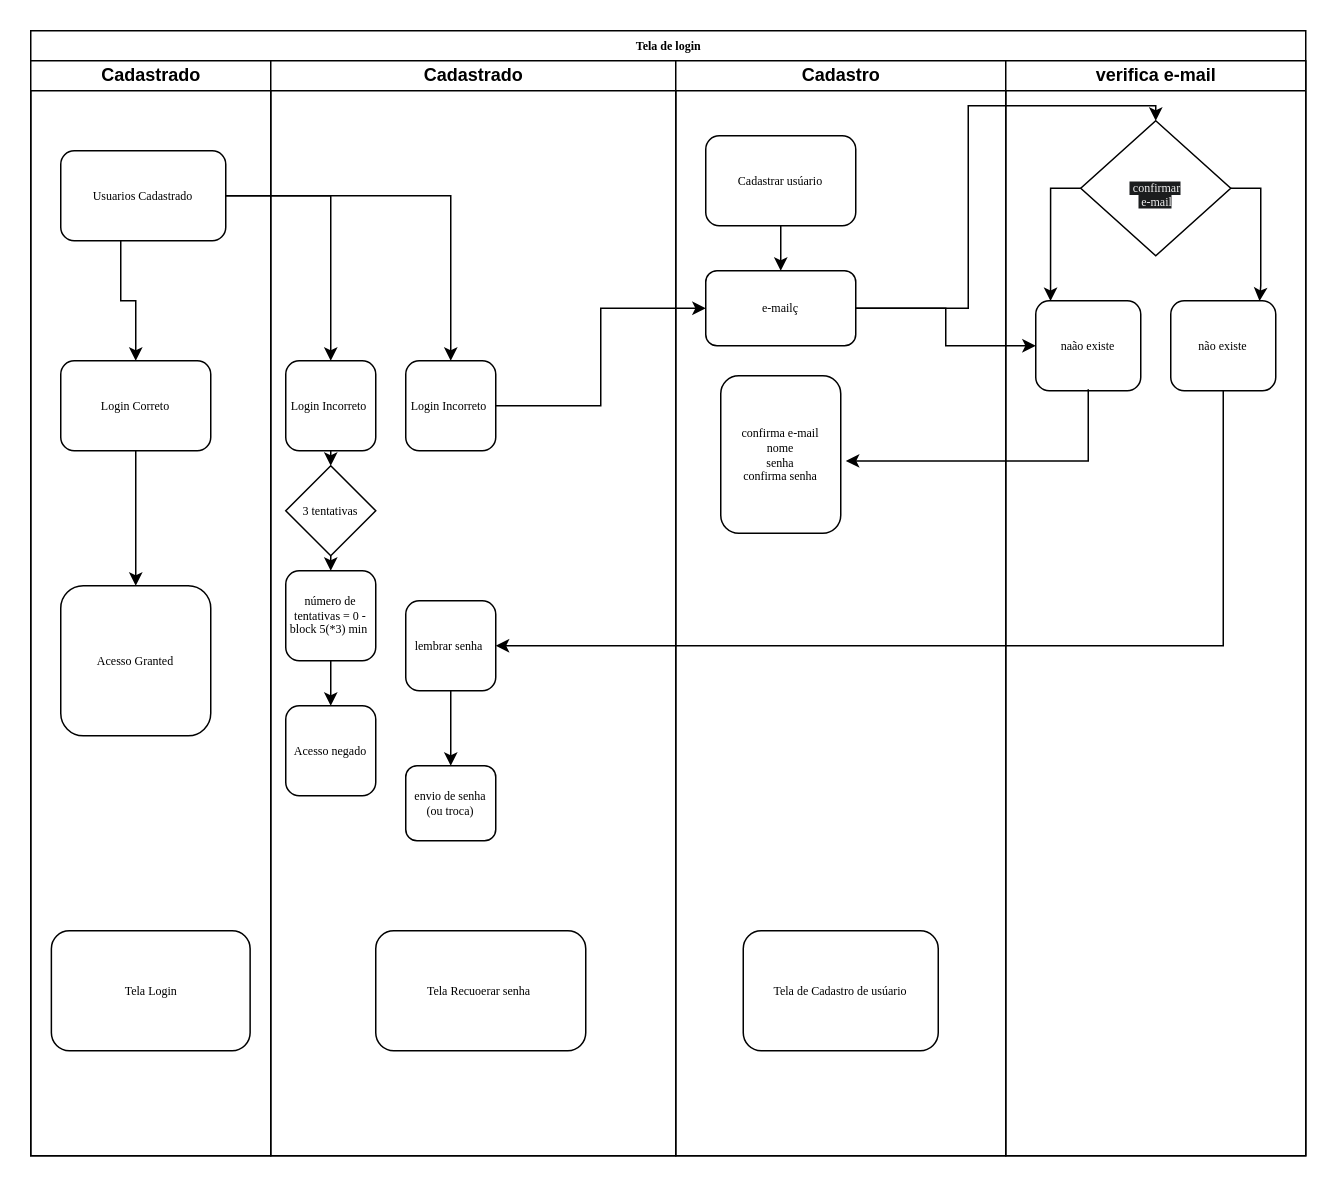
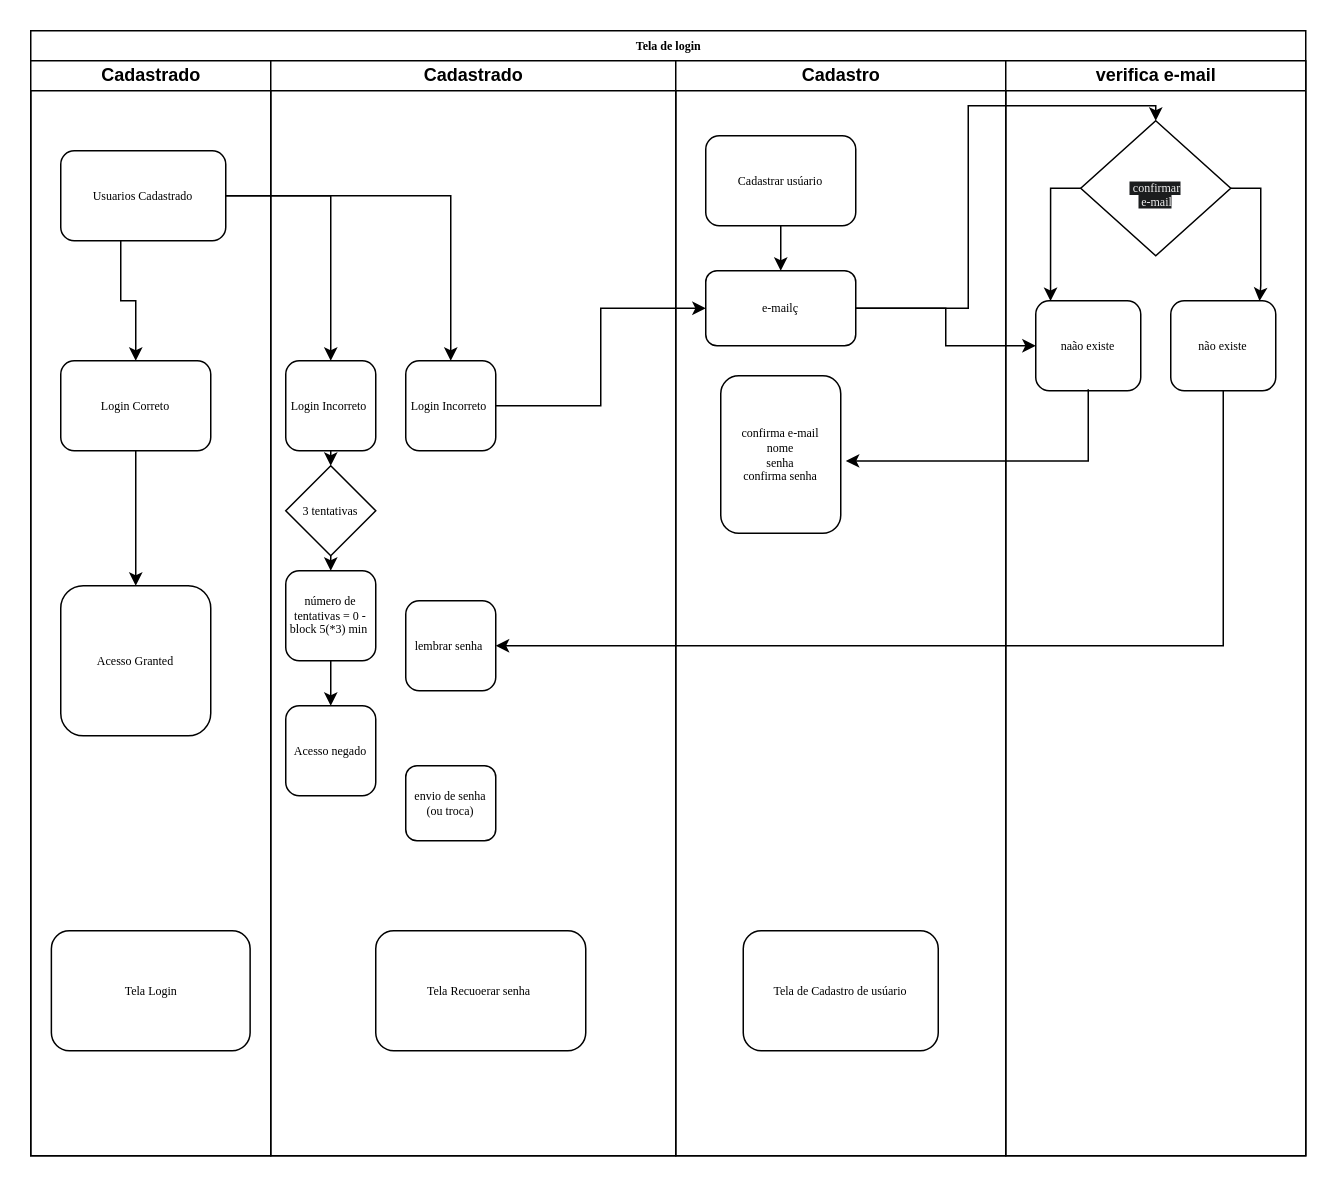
  <mxCell id="0" />
  <mxCell id="1" parent="0" />
  <mxCell id="2" value="Tela de login" style="swimlane;html=1;childLayout=stackLayout;startSize=20;rounded=0;shadow=0;labelBackgroundColor=none;strokeWidth=1;fontFamily=Verdana;fontSize=8;align=center;" parent="1" vertex="1"><mxGeometry x="20" y="20" width="850" height="750" as="geometry" /></mxCell>
  <mxCell id="3" value="Cadastrado" style="swimlane;html=1;startSize=20;" parent="2" vertex="1"><mxGeometry y="20" width="160" height="730" as="geometry"><mxRectangle y="20" width="40" height="730" as="alternateBounds" /></mxGeometry></mxCell>
  <mxCell id="4" style="edgeStyle=orthogonalEdgeStyle;rounded=0;orthogonalLoop=1;jettySize=auto;html=1;entryX=0.5;entryY=0;entryDx=0;entryDy=0;" edge="1" parent="3" source="5" target="7"><mxGeometry relative="1" as="geometry"><Array as="points"><mxPoint x="60" y="160" /><mxPoint x="70" y="160" /></Array></mxGeometry></mxCell>
  <mxCell id="5" value="Usuarios Cadastrado" style="rounded=1;whiteSpace=wrap;html=1;shadow=0;labelBackgroundColor=none;strokeWidth=1;fontFamily=Verdana;fontSize=8;align=center;" parent="3" vertex="1"><mxGeometry x="20" y="60" width="110" height="60" as="geometry" /></mxCell>
  <mxCell id="6" style="edgeStyle=orthogonalEdgeStyle;rounded=0;orthogonalLoop=1;jettySize=auto;html=1;exitX=0.5;exitY=1;exitDx=0;exitDy=0;entryX=0.5;entryY=0;entryDx=0;entryDy=0;" edge="1" parent="3" source="7" target="8"><mxGeometry relative="1" as="geometry" /></mxCell>
  <mxCell id="7" value="Login Correto" style="rounded=1;whiteSpace=wrap;html=1;shadow=0;labelBackgroundColor=none;strokeWidth=1;fontFamily=Verdana;fontSize=8;align=center;" parent="3" vertex="1"><mxGeometry x="20" y="200" width="100" height="60" as="geometry" /></mxCell>
  <mxCell id="8" value="Acesso Granted" style="rounded=1;whiteSpace=wrap;html=1;shadow=0;labelBackgroundColor=none;strokeWidth=1;fontFamily=Verdana;fontSize=8;align=center;" vertex="1" parent="3"><mxGeometry x="20" y="350" width="100" height="100" as="geometry" /></mxCell>
  <mxCell id="9" value="Tela Login" style="rounded=1;whiteSpace=wrap;html=1;shadow=0;labelBackgroundColor=none;strokeWidth=1;fontFamily=Verdana;fontSize=8;align=center;" vertex="1" parent="3"><mxGeometry x="13.75" y="580" width="132.5" height="80" as="geometry" /></mxCell>
  <mxCell id="10" value="Cadastrado" style="swimlane;html=1;startSize=20;" parent="2" vertex="1"><mxGeometry x="160" y="20" width="270" height="730" as="geometry" /></mxCell>
  <mxCell id="11" style="edgeStyle=orthogonalEdgeStyle;rounded=0;orthogonalLoop=1;jettySize=auto;html=1;exitX=0.5;exitY=1;exitDx=0;exitDy=0;entryX=0.5;entryY=0;entryDx=0;entryDy=0;" edge="1" parent="10" source="12" target="18"><mxGeometry relative="1" as="geometry" /></mxCell>
  <mxCell id="12" value="Login Incorreto&amp;nbsp;" style="rounded=1;whiteSpace=wrap;html=1;shadow=0;labelBackgroundColor=none;strokeWidth=1;fontFamily=Verdana;fontSize=8;align=center;" parent="10" vertex="1"><mxGeometry x="10" y="200" width="60" height="60" as="geometry" /></mxCell>
  <mxCell id="13" value="Login Incorreto&amp;nbsp;" style="rounded=1;whiteSpace=wrap;html=1;shadow=0;labelBackgroundColor=none;strokeWidth=1;fontFamily=Verdana;fontSize=8;align=center;" vertex="1" parent="10"><mxGeometry x="90" y="200" width="60" height="60" as="geometry" /></mxCell>
  <mxCell id="14" style="edgeStyle=orthogonalEdgeStyle;rounded=0;orthogonalLoop=1;jettySize=auto;html=1;exitX=0.5;exitY=1;exitDx=0;exitDy=0;entryX=0.5;entryY=0;entryDx=0;entryDy=0;" edge="1" parent="10" source="15" target="16"><mxGeometry relative="1" as="geometry" /></mxCell>
  <mxCell id="15" value="número de tentativas = 0 - block 5(*3) min&amp;nbsp;" style="rounded=1;whiteSpace=wrap;html=1;shadow=0;labelBackgroundColor=none;strokeWidth=1;fontFamily=Verdana;fontSize=8;align=center;" vertex="1" parent="10"><mxGeometry x="10" y="340" width="60" height="60" as="geometry" /></mxCell>
  <mxCell id="16" value="Acesso negado" style="rounded=1;whiteSpace=wrap;html=1;shadow=0;labelBackgroundColor=none;strokeWidth=1;fontFamily=Verdana;fontSize=8;align=center;" vertex="1" parent="10"><mxGeometry x="10" y="430" width="60" height="60" as="geometry" /></mxCell>
  <mxCell id="17" style="edgeStyle=orthogonalEdgeStyle;rounded=0;orthogonalLoop=1;jettySize=auto;html=1;exitX=0.5;exitY=1;exitDx=0;exitDy=0;entryX=0.5;entryY=0;entryDx=0;entryDy=0;" edge="1" parent="10" source="18" target="15"><mxGeometry relative="1" as="geometry" /></mxCell>
  <mxCell id="18" value="3 tentativas" style="rhombus;whiteSpace=wrap;html=1;rounded=0;shadow=0;labelBackgroundColor=none;strokeWidth=1;fontFamily=Verdana;fontSize=8;align=center;" vertex="1" parent="10"><mxGeometry x="10" y="270" width="60" height="60" as="geometry" /></mxCell>
- <mxCell id="19" value="" style="edgeStyle=orthogonalEdgeStyle;rounded=0;orthogonalLoop=1;jettySize=auto;html=1;" edge="1" parent="10" source="20" target="21"><mxGeometry relative="1" as="geometry" /></mxCell>
  <mxCell id="20" value="lembrar senha&amp;nbsp;" style="rounded=1;whiteSpace=wrap;html=1;shadow=0;labelBackgroundColor=none;strokeWidth=1;fontFamily=Verdana;fontSize=8;align=center;" vertex="1" parent="10"><mxGeometry x="90" y="360" width="60" height="60" as="geometry" /></mxCell>
  <mxCell id="21" value="envio de senha (ou troca)" style="whiteSpace=wrap;html=1;fontSize=8;fontFamily=Verdana;rounded=1;shadow=0;labelBackgroundColor=none;strokeWidth=1;" vertex="1" parent="10"><mxGeometry x="90" y="470" width="60" height="50" as="geometry" /></mxCell>
  <mxCell id="22" value="Tela Recuoerar senha&amp;nbsp;" style="rounded=1;whiteSpace=wrap;html=1;shadow=0;labelBackgroundColor=none;strokeWidth=1;fontFamily=Verdana;fontSize=8;align=center;" vertex="1" parent="10"><mxGeometry x="70" y="580" width="140" height="80" as="geometry" /></mxCell>
  <mxCell id="23" value="Cadastro" style="swimlane;html=1;startSize=20;" parent="2" vertex="1"><mxGeometry x="430" y="20" width="220" height="730" as="geometry" /></mxCell>
  <mxCell id="24" value="" style="edgeStyle=orthogonalEdgeStyle;rounded=0;orthogonalLoop=1;jettySize=auto;html=1;" edge="1" parent="23" source="25" target="33"><mxGeometry relative="1" as="geometry" /></mxCell>
  <mxCell id="25" value="e-mailç" style="rounded=1;whiteSpace=wrap;html=1;shadow=0;labelBackgroundColor=none;strokeWidth=1;fontFamily=Verdana;fontSize=8;align=center;" vertex="1" parent="23"><mxGeometry x="20" y="140" width="100" height="50" as="geometry" /></mxCell>
  <mxCell id="26" style="edgeStyle=orthogonalEdgeStyle;rounded=0;orthogonalLoop=1;jettySize=auto;html=1;exitX=0.5;exitY=1;exitDx=0;exitDy=0;entryX=0.5;entryY=0;entryDx=0;entryDy=0;" edge="1" parent="23" source="27" target="25"><mxGeometry relative="1" as="geometry" /></mxCell>
  <mxCell id="27" value="Cadastrar usúario" style="rounded=1;whiteSpace=wrap;html=1;shadow=0;labelBackgroundColor=none;strokeWidth=1;fontFamily=Verdana;fontSize=8;align=center;" parent="23" vertex="1"><mxGeometry x="20" y="50" width="100" height="60" as="geometry" /></mxCell>
  <mxCell id="28" value="confirma e-mail&lt;br&gt;nome&lt;br&gt;senha&lt;br&gt;confirma senha" style="whiteSpace=wrap;html=1;fontSize=8;fontFamily=Verdana;rounded=1;shadow=0;labelBackgroundColor=none;strokeWidth=1;" vertex="1" parent="23"><mxGeometry x="30" y="210" width="80" height="105" as="geometry" /></mxCell>
  <mxCell id="29" value="Tela de Cadastro de usúario" style="rounded=1;whiteSpace=wrap;html=1;shadow=0;labelBackgroundColor=none;strokeWidth=1;fontFamily=Verdana;fontSize=8;align=center;" vertex="1" parent="23"><mxGeometry x="45" y="580" width="130" height="80" as="geometry" /></mxCell>
  <mxCell id="30" value="verifica e-mail" style="swimlane;html=1;startSize=20;" parent="2" vertex="1"><mxGeometry x="650" y="20" width="200" height="730" as="geometry" /></mxCell>
  <mxCell id="31" value="não existe" style="rounded=1;whiteSpace=wrap;html=1;shadow=0;labelBackgroundColor=none;strokeWidth=1;fontFamily=Verdana;fontSize=8;align=center;" parent="30" vertex="1"><mxGeometry x="110" y="160" width="70" height="60" as="geometry" /></mxCell>
  <mxCell id="32" value="&lt;br&gt;&lt;span style=&quot;color: rgb(240, 240, 240); font-family: Verdana; font-size: 8px; font-style: normal; font-variant-ligatures: normal; font-variant-caps: normal; font-weight: 400; letter-spacing: normal; orphans: 2; text-align: center; text-indent: 0px; text-transform: none; widows: 2; word-spacing: 0px; -webkit-text-stroke-width: 0px; background-color: rgb(27, 29, 30); text-decoration-thickness: initial; text-decoration-style: initial; text-decoration-color: initial; float: none; display: inline !important;&quot;&gt;&amp;nbsp;confirmar&lt;br&gt;&amp;nbsp;e-mail&lt;/span&gt;&lt;br&gt;" style="rhombus;whiteSpace=wrap;html=1;rounded=0;shadow=0;labelBackgroundColor=none;strokeWidth=1;fontFamily=Verdana;fontSize=8;align=center;" parent="30" vertex="1"><mxGeometry x="50" y="40" width="100" height="90" as="geometry" /></mxCell>
  <mxCell id="33" value="naão existe" style="rounded=1;whiteSpace=wrap;html=1;shadow=0;labelBackgroundColor=none;strokeWidth=1;fontFamily=Verdana;fontSize=8;align=center;" vertex="1" parent="30"><mxGeometry x="20" y="160" width="70" height="60" as="geometry" /></mxCell>
  <mxCell id="34" style="edgeStyle=orthogonalEdgeStyle;rounded=0;orthogonalLoop=1;jettySize=auto;html=1;exitX=0;exitY=0.5;exitDx=0;exitDy=0;entryX=0.141;entryY=0.003;entryDx=0;entryDy=0;entryPerimeter=0;" edge="1" parent="30" source="32" target="33"><mxGeometry relative="1" as="geometry" /></mxCell>
  <mxCell id="35" style="edgeStyle=orthogonalEdgeStyle;rounded=0;orthogonalLoop=1;jettySize=auto;html=1;exitX=1;exitY=0.5;exitDx=0;exitDy=0;entryX=0.846;entryY=0.003;entryDx=0;entryDy=0;entryPerimeter=0;" edge="1" parent="30" source="32" target="31"><mxGeometry relative="1" as="geometry" /></mxCell>
  <mxCell id="36" style="edgeStyle=orthogonalEdgeStyle;rounded=0;orthogonalLoop=1;jettySize=auto;html=1;exitX=1;exitY=0.5;exitDx=0;exitDy=0;" edge="1" parent="2" source="5" target="12"><mxGeometry relative="1" as="geometry" /></mxCell>
  <mxCell id="37" style="edgeStyle=orthogonalEdgeStyle;rounded=0;orthogonalLoop=1;jettySize=auto;html=1;exitX=1;exitY=0.5;exitDx=0;exitDy=0;entryX=0.5;entryY=0;entryDx=0;entryDy=0;" edge="1" parent="2" source="5" target="13"><mxGeometry relative="1" as="geometry" /></mxCell>
  <mxCell id="38" style="edgeStyle=orthogonalEdgeStyle;rounded=0;orthogonalLoop=1;jettySize=auto;html=1;exitX=1;exitY=0.5;exitDx=0;exitDy=0;entryX=0.5;entryY=0;entryDx=0;entryDy=0;" edge="1" parent="2" source="25" target="32"><mxGeometry relative="1" as="geometry"><Array as="points"><mxPoint x="625" y="185" /><mxPoint x="625" y="50" /><mxPoint x="750" y="50" /></Array></mxGeometry></mxCell>
  <mxCell id="39" style="edgeStyle=orthogonalEdgeStyle;rounded=0;orthogonalLoop=1;jettySize=auto;html=1;exitX=1;exitY=0.5;exitDx=0;exitDy=0;entryX=0;entryY=0.5;entryDx=0;entryDy=0;" edge="1" parent="2" source="13" target="25"><mxGeometry relative="1" as="geometry" /></mxCell>
  <mxCell id="40" style="edgeStyle=orthogonalEdgeStyle;rounded=0;orthogonalLoop=1;jettySize=auto;html=1;entryX=1.042;entryY=0.55;entryDx=0;entryDy=0;entryPerimeter=0;" edge="1" parent="2"><mxGeometry relative="1" as="geometry"><mxPoint x="705" y="239.0" as="sourcePoint" /><mxPoint x="543.36" y="286.75" as="targetPoint" /><Array as="points"><mxPoint x="705" y="287" /></Array></mxGeometry></mxCell>
  <mxCell id="41" style="edgeStyle=orthogonalEdgeStyle;rounded=0;orthogonalLoop=1;jettySize=auto;html=1;exitX=0.5;exitY=1;exitDx=0;exitDy=0;entryX=1;entryY=0.5;entryDx=0;entryDy=0;" edge="1" parent="2" source="31" target="20"><mxGeometry relative="1" as="geometry" /></mxCell>
